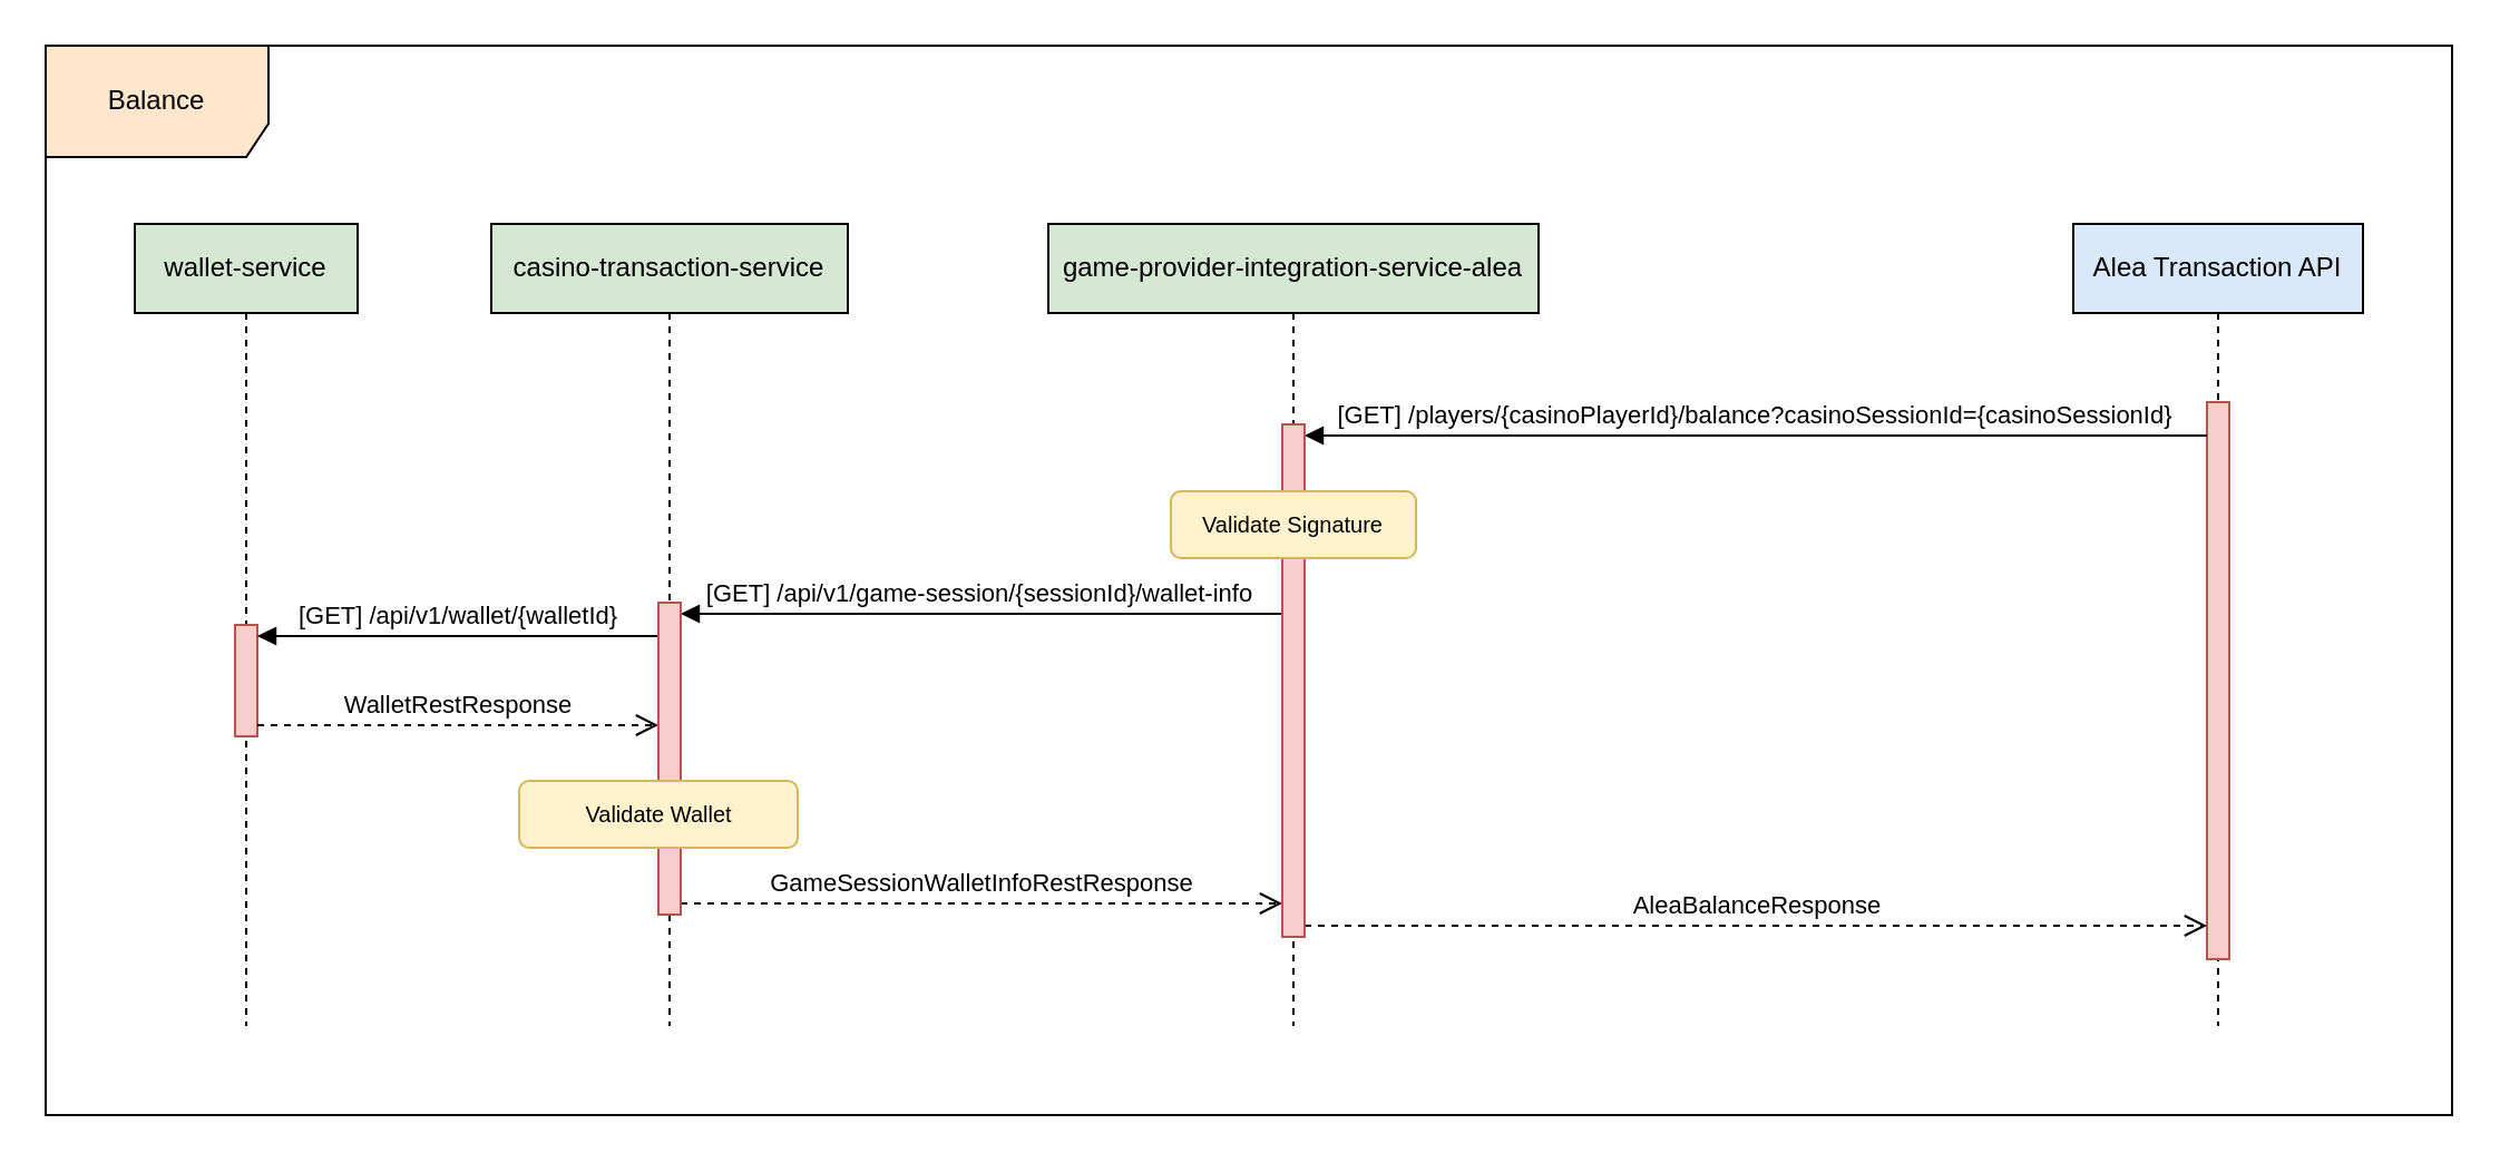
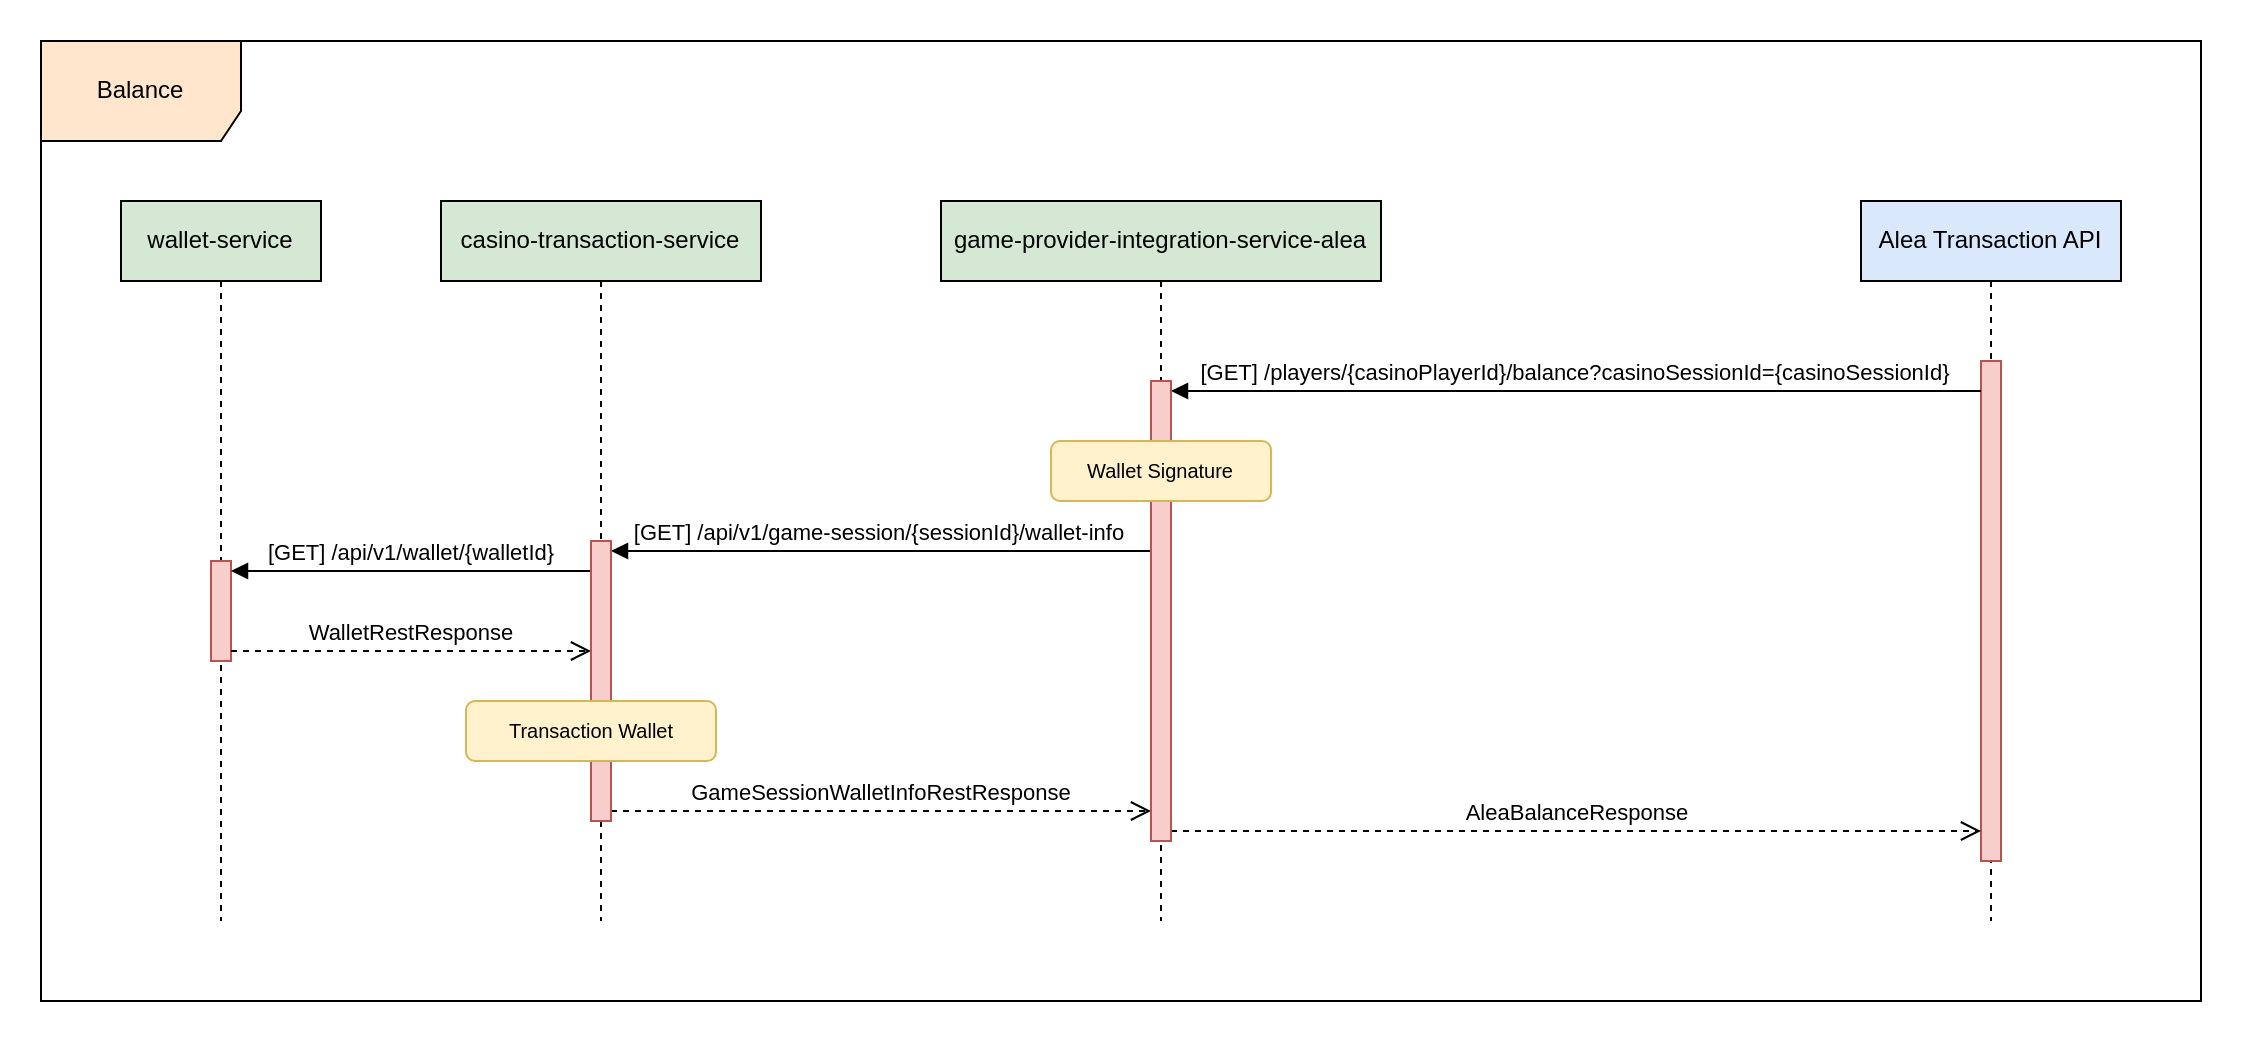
  <mxCell id="0" />
  <mxCell id="1" parent="0" />
  <mxCell id="2" value="[GET] /api/v1/game-session/{sessionId}/wallet-info" style="html=1;verticalAlign=bottom;endArrow=block;curved=0;rounded=0;entryX=1;entryY=0;entryDx=0;entryDy=5;entryPerimeter=0;" parent="1" source="17" target="14" edge="1"><mxGeometry x="0.004" width="80" relative="1" as="geometry"><mxPoint x="760" y="240" as="sourcePoint" /><mxPoint x="500" y="240" as="targetPoint" /><mxPoint as="offset" /></mxGeometry></mxCell>
  <mxCell id="3" value="Alea Transaction API" style="shape=umlLifeline;perimeter=lifelinePerimeter;whiteSpace=wrap;html=1;container=1;dropTarget=0;collapsible=0;recursiveResize=0;outlineConnect=0;portConstraint=eastwest;newEdgeStyle={&quot;curved&quot;:0,&quot;rounded&quot;:0};fillColor=#dae8fc;strokeColor=#000000;" parent="1" vertex="1"><mxGeometry x="930" y="100" width="130" height="360" as="geometry" /></mxCell>
  <mxCell id="4" value="" style="html=1;points=[[0,0,0,0,5],[0,1,0,0,-5],[1,0,0,0,5],[1,1,0,0,-5]];perimeter=orthogonalPerimeter;outlineConnect=0;targetShapes=umlLifeline;portConstraint=eastwest;newEdgeStyle={&quot;curved&quot;:0,&quot;rounded&quot;:0};fillColor=#f8cecc;strokeColor=#b85450;" parent="3" vertex="1"><mxGeometry x="60" y="80" width="10" height="250" as="geometry" /></mxCell>
  <mxCell id="5" value="Balance" style="shape=umlFrame;whiteSpace=wrap;html=1;pointerEvents=0;width=100;height=50;fillColor=#ffe6cc;strokeColor=#000000;" parent="1" vertex="1"><mxGeometry x="20" y="20" width="1080" height="480" as="geometry" /></mxCell>
  <mxCell id="6" value="[GET] /players/{casinoPlayerId}/balance?casinoSessionId={casinoSessionId}" style="html=1;verticalAlign=bottom;endArrow=block;curved=0;rounded=0;entryX=1;entryY=0;entryDx=0;entryDy=5;entryPerimeter=0;" parent="1" source="4" target="17" edge="1"><mxGeometry width="80" relative="1" as="geometry"><mxPoint x="990" y="180" as="sourcePoint" /><mxPoint x="730" y="185" as="targetPoint" /></mxGeometry></mxCell>
  <mxCell id="7" value="AleaBalanceResponse" style="html=1;verticalAlign=bottom;endArrow=open;dashed=1;endSize=8;curved=0;rounded=0;exitX=1;exitY=1;exitDx=0;exitDy=-5;exitPerimeter=0;" parent="1" source="17" target="4" edge="1"><mxGeometry relative="1" as="geometry"><mxPoint x="750" y="460" as="sourcePoint" /><mxPoint x="980" y="460" as="targetPoint" /><mxPoint as="offset" /></mxGeometry></mxCell>
  <mxCell id="8" value="GameSessionWalletInfoRestResponse" style="html=1;verticalAlign=bottom;endArrow=open;dashed=1;endSize=8;curved=0;rounded=0;exitX=1;exitY=1;exitDx=0;exitDy=-5;exitPerimeter=0;" parent="1" source="14" target="17" edge="1"><mxGeometry relative="1" as="geometry"><mxPoint x="540" y="400" as="sourcePoint" /><mxPoint x="700" y="425" as="targetPoint" /></mxGeometry></mxCell>
  <mxCell id="9" value="wallet-service" style="shape=umlLifeline;perimeter=lifelinePerimeter;whiteSpace=wrap;html=1;container=1;dropTarget=0;collapsible=0;recursiveResize=0;outlineConnect=0;portConstraint=eastwest;newEdgeStyle={&quot;curved&quot;:0,&quot;rounded&quot;:0};fillColor=#d5e8d4;strokeColor=#000000;" parent="1" vertex="1"><mxGeometry x="60" y="100" width="100" height="360" as="geometry" /></mxCell>
  <mxCell id="10" value="" style="html=1;points=[[0,0,0,0,5],[0,1,0,0,-5],[1,0,0,0,5],[1,1,0,0,-5]];perimeter=orthogonalPerimeter;outlineConnect=0;targetShapes=umlLifeline;portConstraint=eastwest;newEdgeStyle={&quot;curved&quot;:0,&quot;rounded&quot;:0};fillColor=#f8cecc;strokeColor=#b85450;" parent="9" vertex="1"><mxGeometry x="45" y="180" width="10" height="50" as="geometry" /></mxCell>
  <mxCell id="11" value="[GET]&amp;nbsp;/api/v1/wallet/{walletId}" style="html=1;verticalAlign=bottom;endArrow=block;curved=0;rounded=0;entryX=1;entryY=0;entryDx=0;entryDy=5;entryPerimeter=0;" parent="1" source="14" target="10" edge="1"><mxGeometry x="0.002" width="80" relative="1" as="geometry"><mxPoint x="420" y="390" as="sourcePoint" /><mxPoint x="270" y="390" as="targetPoint" /><mxPoint as="offset" /></mxGeometry></mxCell>
  <mxCell id="12" value="WalletRestResponse" style="html=1;verticalAlign=bottom;endArrow=open;dashed=1;endSize=8;curved=0;rounded=0;exitX=1;exitY=1;exitDx=0;exitDy=-5;exitPerimeter=0;" parent="1" source="10" target="14" edge="1"><mxGeometry relative="1" as="geometry"><mxPoint x="240" y="420" as="sourcePoint" /><mxPoint x="390" y="420" as="targetPoint" /></mxGeometry></mxCell>
  <mxCell id="13" value="casino-transaction-service" style="shape=umlLifeline;perimeter=lifelinePerimeter;whiteSpace=wrap;html=1;container=1;dropTarget=0;collapsible=0;recursiveResize=0;outlineConnect=0;portConstraint=eastwest;newEdgeStyle={&quot;curved&quot;:0,&quot;rounded&quot;:0};fillColor=#d5e8d4;strokeColor=#000000;" parent="1" vertex="1"><mxGeometry x="220" y="100" width="160" height="360" as="geometry" /></mxCell>
  <mxCell id="14" value="" style="html=1;points=[[0,0,0,0,5],[0,1,0,0,-5],[1,0,0,0,5],[1,1,0,0,-5]];perimeter=orthogonalPerimeter;outlineConnect=0;targetShapes=umlLifeline;portConstraint=eastwest;newEdgeStyle={&quot;curved&quot;:0,&quot;rounded&quot;:0};fillColor=#f8cecc;strokeColor=#b85450;" parent="13" vertex="1"><mxGeometry x="75" y="170" width="10" height="140" as="geometry" /></mxCell>
- <mxCell id="15" value="&lt;font style=&quot;font-size: 10px;&quot;&gt;Validate Wallet&lt;/font&gt;" style="rounded=1;whiteSpace=wrap;html=1;fillColor=#fff2cc;strokeColor=#d6b656;" parent="1" vertex="1"><mxGeometry x="232.5" y="350" width="125" height="30" as="geometry" /></mxCell>
+ <mxCell id="15" value="&lt;font style=&quot;font-size: 10px;&quot;&gt;Transaction Wallet&lt;/font&gt;" style="rounded=1;whiteSpace=wrap;html=1;fillColor=#fff2cc;strokeColor=#d6b656;" parent="1" vertex="1"><mxGeometry x="232.5" y="350" width="125" height="30" as="geometry" /></mxCell>
  <mxCell id="16" value="game-provider-integration-service-alea" style="shape=umlLifeline;perimeter=lifelinePerimeter;whiteSpace=wrap;html=1;container=1;dropTarget=0;collapsible=0;recursiveResize=0;outlineConnect=0;portConstraint=eastwest;newEdgeStyle={&quot;curved&quot;:0,&quot;rounded&quot;:0};fillColor=#d5e8d4;strokeColor=#000000;" parent="1" vertex="1"><mxGeometry x="470" y="100" width="220" height="360" as="geometry" /></mxCell>
  <mxCell id="17" value="" style="html=1;points=[[0,0,0,0,5],[0,1,0,0,-5],[1,0,0,0,5],[1,1,0,0,-5]];perimeter=orthogonalPerimeter;outlineConnect=0;targetShapes=umlLifeline;portConstraint=eastwest;newEdgeStyle={&quot;curved&quot;:0,&quot;rounded&quot;:0};fillColor=#f8cecc;strokeColor=#b85450;" parent="16" vertex="1"><mxGeometry x="105" y="90" width="10" height="230" as="geometry" /></mxCell>
- <mxCell id="18" value="&lt;font style=&quot;font-size: 10px;&quot;&gt;Validate Signature&lt;/font&gt;" style="rounded=1;whiteSpace=wrap;html=1;fillColor=#fff2cc;strokeColor=#d6b656;" parent="1" vertex="1"><mxGeometry x="525" y="220" width="110" height="30" as="geometry" /></mxCell>
+ <mxCell id="18" value="&lt;font style=&quot;font-size: 10px;&quot;&gt;Wallet Signature&lt;/font&gt;" style="rounded=1;whiteSpace=wrap;html=1;fillColor=#fff2cc;strokeColor=#d6b656;" parent="1" vertex="1"><mxGeometry x="525" y="220" width="110" height="30" as="geometry" /></mxCell>
